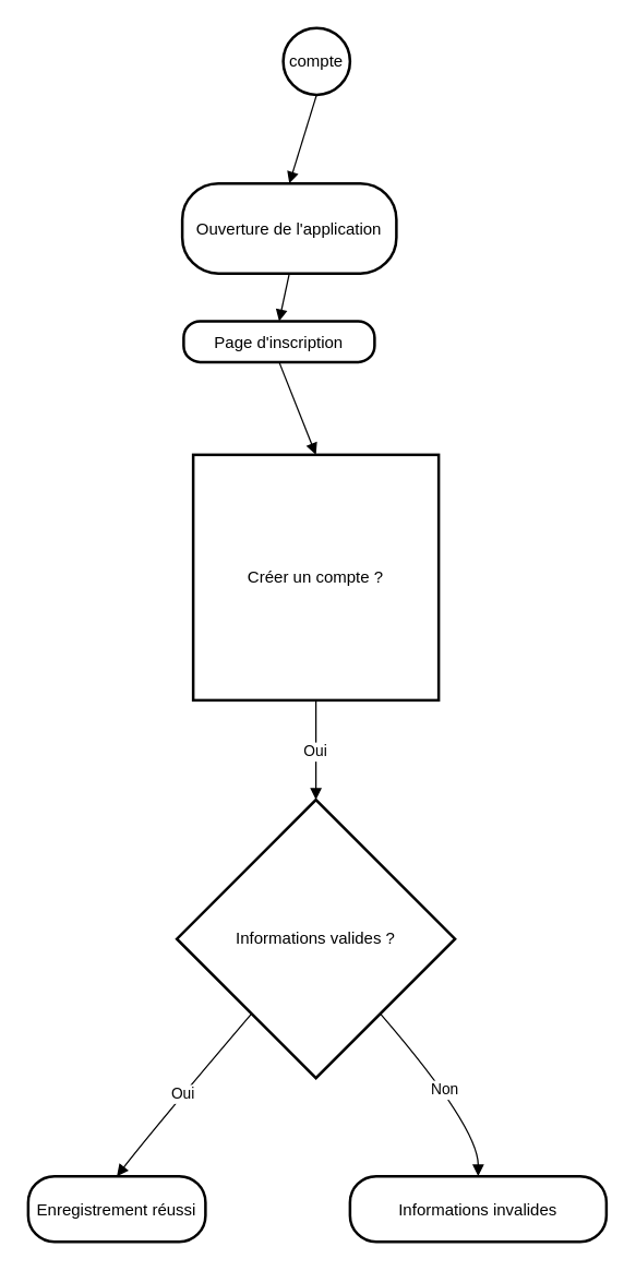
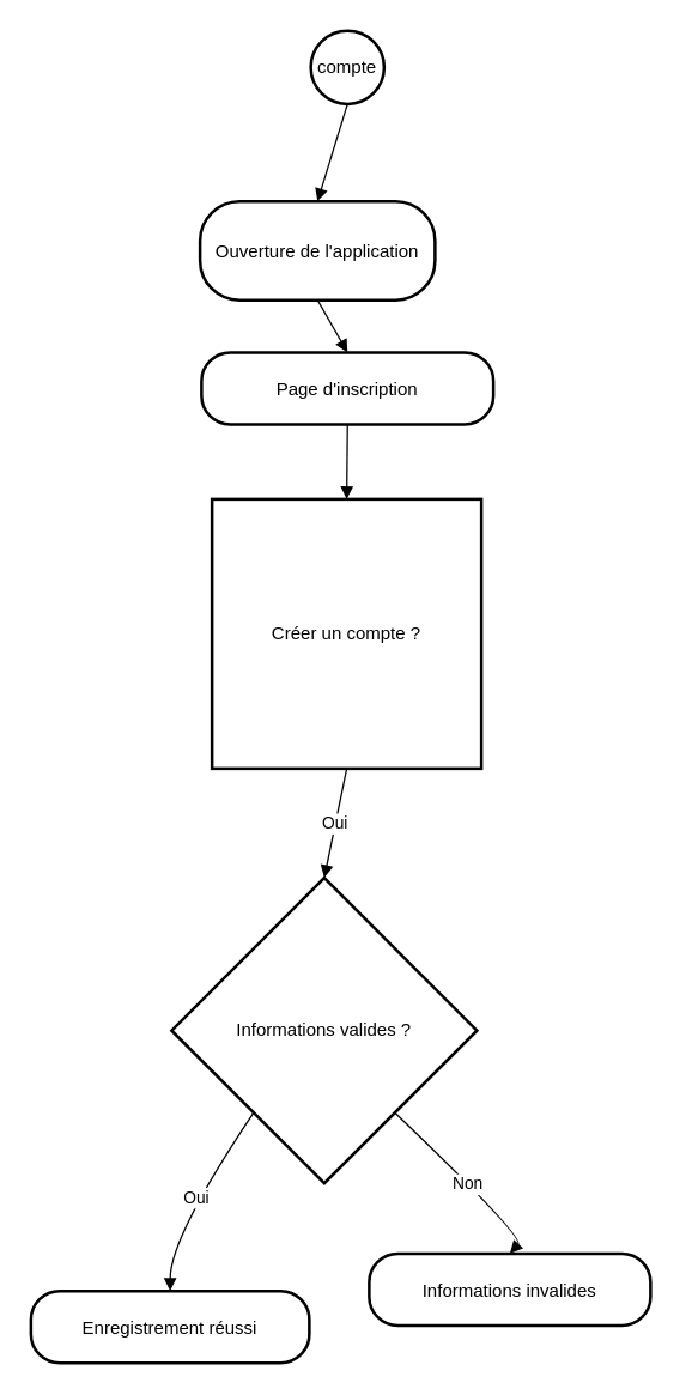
  <mxCell id="0" />
  <mxCell id="1" parent="0" />
  <mxCell id="2" value="compte" style="ellipse;aspect=fixed;strokeWidth=2;whiteSpace=wrap;" vertex="1" parent="1"><mxGeometry x="207" y="20" width="49" height="49" as="geometry" /></mxCell>
  <mxCell id="3" value="Ouverture de l'application" style="rounded=1;arcSize=40;strokeWidth=2" vertex="1" parent="1"><mxGeometry x="133" y="134" width="157" height="66" as="geometry" /></mxCell>
- <mxCell id="4" value="Page d'inscription" style="rounded=1;arcSize=40;strokeWidth=2" vertex="1" parent="1"><mxGeometry x="134" y="235" width="140" height="30" as="geometry" /></mxCell>
+ <mxCell id="4" value="Page d'inscription" style="rounded=1;arcSize=40;strokeWidth=2" vertex="1" parent="1"><mxGeometry x="134" y="235" width="195" height="48" as="geometry" /></mxCell>
  <mxCell id="5" value="Créer un compte ?" style="strokeWidth=2;whiteSpace=wrap;rounded=0;" vertex="1" parent="1"><mxGeometry x="141" y="333" width="180" height="180" as="geometry" /></mxCell>
- <mxCell id="6" value="Informations valides ?" style="rhombus;strokeWidth=2;whiteSpace=wrap;" vertex="1" parent="1"><mxGeometry x="129" y="586" width="204" height="204" as="geometry" /></mxCell>
- <mxCell id="7" value="Enregistrement réussi" style="rounded=1;arcSize=40;strokeWidth=2" vertex="1" parent="1"><mxGeometry x="20" y="862" width="130" height="48" as="geometry" /></mxCell>
- <mxCell id="8" value="Informations invalides" style="rounded=1;arcSize=40;strokeWidth=2" vertex="1" parent="1"><mxGeometry x="256" y="862" width="188" height="48" as="geometry" /></mxCell>
+ <mxCell id="6" value="Informations valides ?" style="rhombus;strokeWidth=2;whiteSpace=wrap;" vertex="1" parent="1"><mxGeometry x="114" y="586" width="204" height="204" as="geometry" /></mxCell>
+ <mxCell id="7" value="Enregistrement réussi" style="rounded=1;arcSize=40;strokeWidth=2" vertex="1" parent="1"><mxGeometry x="20" y="862" width="186" height="48" as="geometry" /></mxCell>
+ <mxCell id="8" value="Informations invalides" style="rounded=1;arcSize=40;strokeWidth=2" vertex="1" parent="1"><mxGeometry x="246" y="837" width="188" height="48" as="geometry" /></mxCell>
  <mxCell id="9" value="" style="curved=1;startArrow=none;endArrow=block;exitX=0.5;exitY=1;entryX=0.5;entryY=0;" edge="1" parent="1" source="2" target="3"><mxGeometry relative="1" as="geometry"><Array as="points" /></mxGeometry></mxCell>
  <mxCell id="10" value="" style="curved=1;startArrow=none;endArrow=block;exitX=0.5;exitY=1;entryX=0.5;entryY=0;" edge="1" parent="1" source="3" target="4"><mxGeometry relative="1" as="geometry"><Array as="points" /></mxGeometry></mxCell>
  <mxCell id="11" value="" style="curved=1;startArrow=none;endArrow=block;exitX=0.5;exitY=1.01;entryX=0.5;entryY=0;" edge="1" parent="1" source="4" target="5"><mxGeometry relative="1" as="geometry"><Array as="points" /></mxGeometry></mxCell>
  <mxCell id="12" value="Oui" style="curved=1;startArrow=none;endArrow=block;exitX=0.5;exitY=1;entryX=0.5;entryY=0;" edge="1" parent="1" source="5" target="6"><mxGeometry relative="1" as="geometry"><Array as="points" /></mxGeometry></mxCell>
  <mxCell id="13" value="Oui" style="curved=1;startArrow=none;endArrow=block;exitX=0.07;exitY=1;entryX=0.5;entryY=0.01;" edge="1" parent="1" source="6" target="7"><mxGeometry relative="1" as="geometry"><Array as="points"><mxPoint x="113" y="826" /></Array></mxGeometry></mxCell>
  <mxCell id="14" value="Non" style="curved=1;startArrow=none;endArrow=block;exitX=0.93;exitY=1;entryX=0.5;entryY=0.01;" edge="1" parent="1" source="6" target="8"><mxGeometry relative="1" as="geometry"><Array as="points"><mxPoint x="350" y="826" /></Array></mxGeometry></mxCell>
